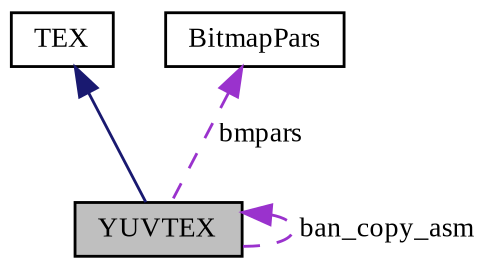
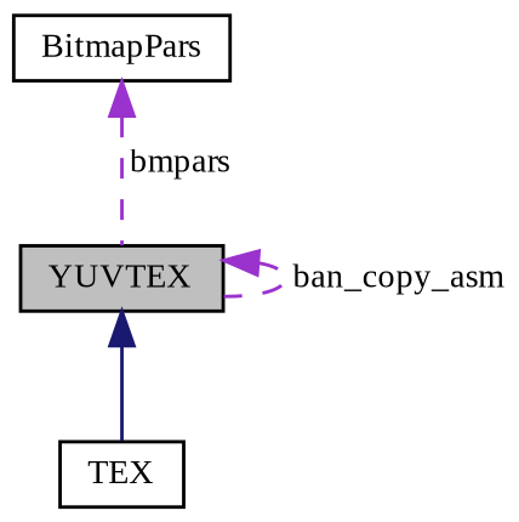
  digraph {
    fontname="Liberation Serif"
    node [color=black fillcolor=white fontname="Liberation Serif" fontsize=10 shape=record style=filled]
    edge [color=darkorchid3 dir=back fontname="Liberation Serif" fontsize=10 labelfontname=Helvetica labelfontsize=10 style=dashed]
    n1 [fillcolor=grey75 fontcolor=black height=0.2 label=YUVTEX width=0.4]
    n2 [height=0.2 label=TEX width=0.4]
    n3 [height=0.2 label=BitmapPars width=0.4]
    n1 -> n1 [label=" ban_copy_asm"]
-   n2 -> n1 [color=midnightblue style=solid]
+   n1 -> n2 [color=midnightblue style=solid]
    n3 -> n1 [label=" bmpars"]
  }
